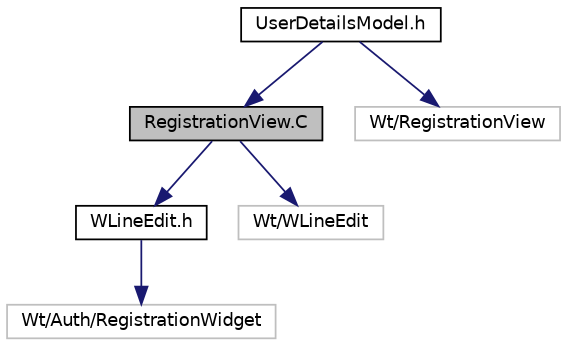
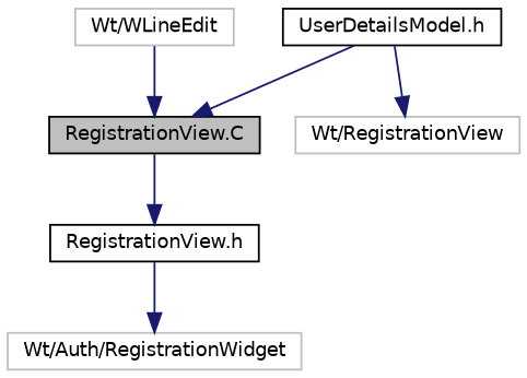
  digraph {
    node [color=black fillcolor=white fontname=Helvetica fontsize=10 shape=record style=filled]
    edge [color=midnightblue fontname=Helvetica fontsize=10 labelfontname=Helvetica labelfontsize=10 style=solid]
    n1 [fillcolor=grey75 fontcolor=black height=0.2 label="RegistrationView.C" width=0.4]
-   n2 [height=0.2 label="WLineEdit.h" width=0.4]
+   n2 [height=0.2 label="RegistrationView.h" width=0.4]
    n3 [color=grey75 height=0.2 label="Wt/WLineEdit" width=0.4]
    n4 [color=grey75 height=0.2 label="Wt/Auth/RegistrationWidget" width=0.4]
    n5 [height=0.2 label="UserDetailsModel.h" width=0.4]
    n6 [color=grey75 height=0.2 label="Wt/RegistrationView" width=0.4]
    n1 -> n2
-   n1 -> n3
+   n3 -> n1
    n2 -> n4
    n5 -> n1
    n5 -> n6
  }
